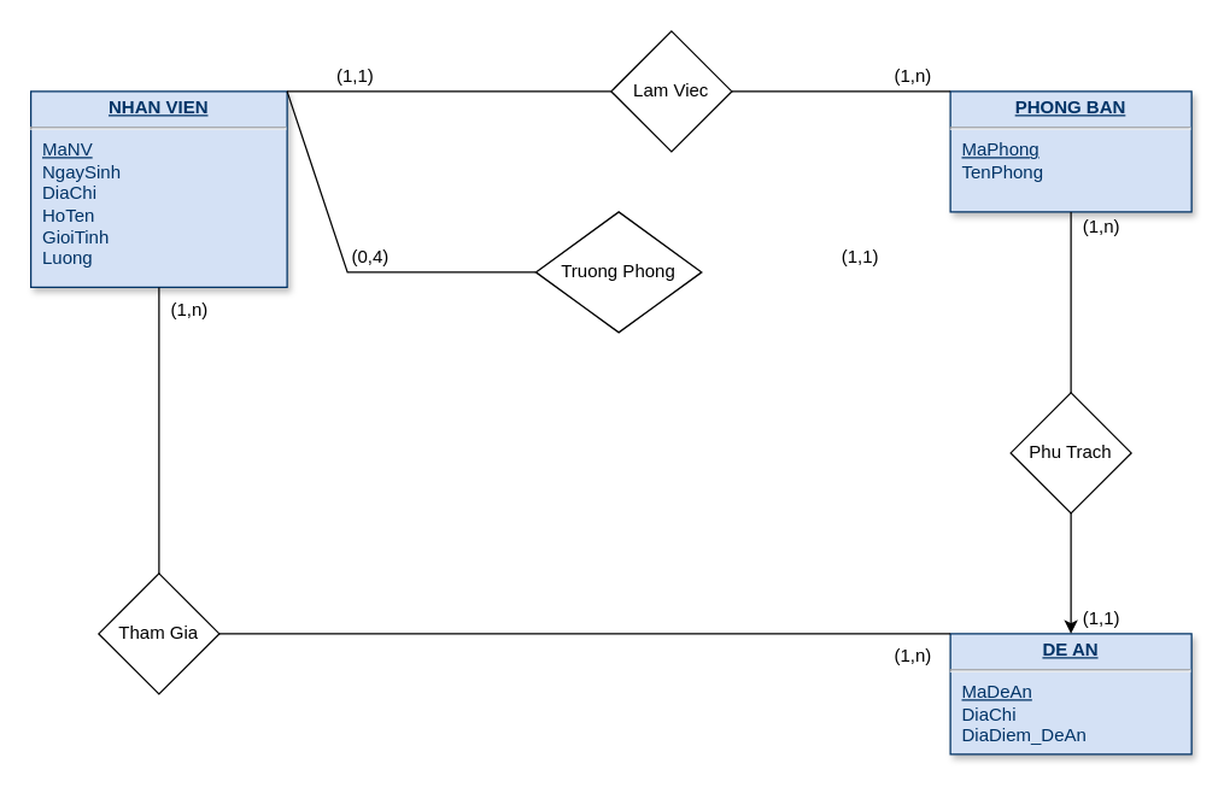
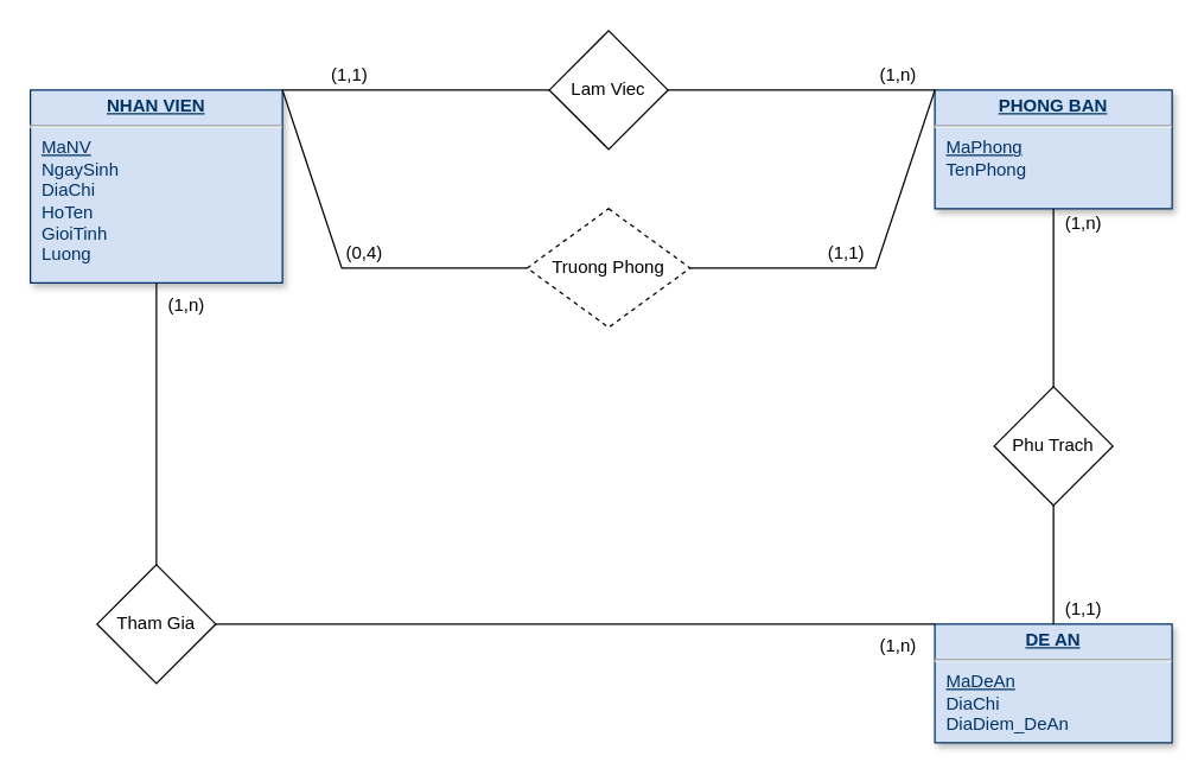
  <mxCell id="0" />
  <mxCell id="1" parent="0" />
  <mxCell id="2" value="&lt;p style=&quot;margin: 0px; margin-top: 4px; text-align: center; text-decoration: underline;&quot;&gt;&lt;b&gt;NHAN VIEN&lt;/b&gt;&lt;/p&gt;&lt;hr&gt;&lt;p style=&quot;margin: 0px; margin-left: 8px;&quot;&gt;&lt;u&gt;MaNV&lt;/u&gt;&lt;/p&gt;&lt;p style=&quot;margin: 0px; margin-left: 8px;&quot;&gt;NgaySinh&lt;/p&gt;&lt;p style=&quot;margin: 0px; margin-left: 8px;&quot;&gt;DiaChi&lt;/p&gt;&lt;p style=&quot;margin: 0px; margin-left: 8px;&quot;&gt;HoTen&lt;/p&gt;&lt;p style=&quot;margin: 0px; margin-left: 8px;&quot;&gt;GioiTinh&lt;/p&gt;&lt;p style=&quot;margin: 0px; margin-left: 8px;&quot;&gt;Luong&lt;/p&gt;&lt;p style=&quot;margin: 0px; margin-left: 8px;&quot;&gt;&lt;u&gt;&lt;br&gt;&lt;/u&gt;&lt;/p&gt;" style="verticalAlign=top;align=left;overflow=fill;fontSize=12;fontFamily=Helvetica;html=1;strokeColor=#003366;shadow=1;fillColor=#D4E1F5;fontColor=#003366" parent="1" vertex="1"><mxGeometry x="20" y="60" width="170" height="130" as="geometry" /></mxCell>
  <mxCell id="3" value="&lt;p style=&quot;margin: 0px; margin-top: 4px; text-align: center; text-decoration: underline;&quot;&gt;&lt;b&gt;PHONG BAN&lt;/b&gt;&lt;/p&gt;&lt;hr&gt;&lt;p style=&quot;margin: 0px; margin-left: 8px;&quot;&gt;&lt;u&gt;MaPhong&lt;/u&gt;&lt;/p&gt;&lt;p style=&quot;margin: 0px; margin-left: 8px;&quot;&gt;TenPhong&lt;/p&gt;" style="verticalAlign=top;align=left;overflow=fill;fontSize=12;fontFamily=Helvetica;html=1;strokeColor=#003366;shadow=1;fillColor=#D4E1F5;fontColor=#003366" vertex="1" parent="1"><mxGeometry x="630" y="60" width="160" height="80" as="geometry" /></mxCell>
  <mxCell id="4" value="&lt;p style=&quot;margin: 0px; margin-top: 4px; text-align: center; text-decoration: underline;&quot;&gt;&lt;b&gt;DE AN&lt;/b&gt;&lt;/p&gt;&lt;hr&gt;&lt;p style=&quot;margin: 0px; margin-left: 8px;&quot;&gt;&lt;u&gt;MaDeAn&lt;/u&gt;&lt;/p&gt;&lt;p style=&quot;margin: 0px; margin-left: 8px;&quot;&gt;DiaChi&lt;/p&gt;&lt;p style=&quot;margin: 0px; margin-left: 8px;&quot;&gt;DiaDiem_DeAn&lt;/p&gt;" style="verticalAlign=top;align=left;overflow=fill;fontSize=12;fontFamily=Helvetica;html=1;strokeColor=#003366;shadow=1;fillColor=#D4E1F5;fontColor=#003366" vertex="1" parent="1"><mxGeometry x="630" y="420" width="160" height="80" as="geometry" /></mxCell>
- <mxCell id="5" value="Lam Viec" style="rhombus;whiteSpace=wrap;html=1;" vertex="1" parent="1"><mxGeometry x="405" y="20" width="80" height="80" as="geometry" /></mxCell>
+ <mxCell id="5" value="Lam Viec" style="rhombus;whiteSpace=wrap;html=1;" vertex="1" parent="1"><mxGeometry x="370" y="20" width="80" height="80" as="geometry" /></mxCell>
  <mxCell id="6" value="Phu Trach" style="rhombus;whiteSpace=wrap;html=1;" vertex="1" parent="1"><mxGeometry x="670" y="260" width="80" height="80" as="geometry" /></mxCell>
  <mxCell id="7" value="Tham Gia" style="rhombus;whiteSpace=wrap;html=1;" vertex="1" parent="1"><mxGeometry x="65" y="380" width="80" height="80" as="geometry" /></mxCell>
- <mxCell id="8" value="Truong Phong" style="rhombus;whiteSpace=wrap;html=1;" vertex="1" parent="1"><mxGeometry x="355" y="140" width="110" height="80" as="geometry" /></mxCell>
+ <mxCell id="8" value="Truong Phong" style="rhombus;whiteSpace=wrap;html=1;dashed=1;" vertex="1" parent="1"><mxGeometry x="355" y="140" width="110" height="80" as="geometry" /></mxCell>
  <mxCell id="9" value="(1,1)" style="text;html=1;align=center;verticalAlign=middle;resizable=0;points=[];autosize=1;strokeColor=none;fillColor=none;" vertex="1" parent="1"><mxGeometry x="210" y="35" width="50" height="30" as="geometry" /></mxCell>
  <mxCell id="10" value="(1,n)" style="text;html=1;align=center;verticalAlign=middle;resizable=0;points=[];autosize=1;strokeColor=none;fillColor=none;" vertex="1" parent="1"><mxGeometry x="580" y="35" width="50" height="30" as="geometry" /></mxCell>
  <mxCell id="11" value="(0,4)" style="text;html=1;align=center;verticalAlign=middle;resizable=0;points=[];autosize=1;strokeColor=none;fillColor=none;" vertex="1" parent="1"><mxGeometry x="220" y="155" width="50" height="30" as="geometry" /></mxCell>
  <mxCell id="12" value="(1,1)" style="text;html=1;align=center;verticalAlign=middle;resizable=0;points=[];autosize=1;strokeColor=none;fillColor=none;" vertex="1" parent="1"><mxGeometry x="545" y="155" width="50" height="30" as="geometry" /></mxCell>
  <mxCell id="13" value="(1,n)" style="text;html=1;align=center;verticalAlign=middle;resizable=0;points=[];autosize=1;strokeColor=none;fillColor=none;" vertex="1" parent="1"><mxGeometry x="705" y="135" width="50" height="30" as="geometry" /></mxCell>
  <mxCell id="14" value="" style="endArrow=none;html=1;rounded=0;exitX=1;exitY=0;exitDx=0;exitDy=0;entryX=0;entryY=0.5;entryDx=0;entryDy=0;" edge="1" parent="1" source="2" target="8"><mxGeometry width="50" height="50" relative="1" as="geometry"><mxPoint x="310" y="430" as="sourcePoint" /><mxPoint x="350" y="180" as="targetPoint" /><Array as="points"><mxPoint x="230" y="180" /></Array></mxGeometry></mxCell>
+ <mxCell id="15" value="" style="endArrow=none;html=1;rounded=0;entryX=0;entryY=0;entryDx=0;entryDy=0;exitX=1;exitY=0.5;exitDx=0;exitDy=0;" edge="1" parent="1" source="8" target="3"><mxGeometry width="50" height="50" relative="1" as="geometry"><mxPoint x="310" y="430" as="sourcePoint" /><mxPoint x="360" y="380" as="targetPoint" /><Array as="points"><mxPoint x="590" y="180" /></Array></mxGeometry></mxCell>
  <mxCell id="16" value="" style="endArrow=none;html=1;rounded=0;exitX=1;exitY=0;exitDx=0;exitDy=0;entryX=0;entryY=0.5;entryDx=0;entryDy=0;" edge="1" parent="1" source="2" target="5"><mxGeometry width="50" height="50" relative="1" as="geometry"><mxPoint x="310" y="430" as="sourcePoint" /><mxPoint x="360" y="380" as="targetPoint" /></mxGeometry></mxCell>
  <mxCell id="17" value="" style="endArrow=none;html=1;rounded=0;exitX=1;exitY=0.5;exitDx=0;exitDy=0;entryX=0;entryY=0;entryDx=0;entryDy=0;" edge="1" parent="1" source="5" target="3"><mxGeometry width="50" height="50" relative="1" as="geometry"><mxPoint x="310" y="430" as="sourcePoint" /><mxPoint x="360" y="380" as="targetPoint" /></mxGeometry></mxCell>
  <mxCell id="18" value="" style="endArrow=none;html=1;rounded=0;exitX=1;exitY=0.5;exitDx=0;exitDy=0;entryX=0;entryY=0;entryDx=0;entryDy=0;" edge="1" parent="1" source="7" target="4"><mxGeometry width="50" height="50" relative="1" as="geometry"><mxPoint x="310" y="430" as="sourcePoint" /><mxPoint x="360" y="380" as="targetPoint" /></mxGeometry></mxCell>
  <mxCell id="19" value="" style="endArrow=none;html=1;rounded=0;exitX=0.5;exitY=1;exitDx=0;exitDy=0;entryX=0.5;entryY=0;entryDx=0;entryDy=0;" edge="1" parent="1" source="2" target="7"><mxGeometry width="50" height="50" relative="1" as="geometry"><mxPoint x="310" y="430" as="sourcePoint" /><mxPoint x="360" y="380" as="targetPoint" /></mxGeometry></mxCell>
- <mxCell id="20" value="" style="endArrow=classic;html=1;rounded=0;entryX=0.5;entryY=0;entryDx=0;entryDy=0;exitX=0.5;exitY=1;exitDx=0;exitDy=0;" edge="1" parent="1" source="6" target="4"><mxGeometry width="50" height="50" relative="1" as="geometry"><mxPoint x="310" y="430" as="sourcePoint" /><mxPoint x="360" y="380" as="targetPoint" /></mxGeometry></mxCell>
+ <mxCell id="20" value="" style="endArrow=none;html=1;rounded=0;entryX=0.5;entryY=0;entryDx=0;entryDy=0;exitX=0.5;exitY=1;exitDx=0;exitDy=0;" edge="1" parent="1" source="6" target="4"><mxGeometry width="50" height="50" relative="1" as="geometry"><mxPoint x="310" y="430" as="sourcePoint" /><mxPoint x="360" y="380" as="targetPoint" /></mxGeometry></mxCell>
  <mxCell id="21" value="" style="endArrow=none;html=1;rounded=0;entryX=0.5;entryY=0;entryDx=0;entryDy=0;exitX=0.5;exitY=1;exitDx=0;exitDy=0;" edge="1" parent="1" source="3" target="6"><mxGeometry width="50" height="50" relative="1" as="geometry"><mxPoint x="310" y="430" as="sourcePoint" /><mxPoint x="360" y="380" as="targetPoint" /></mxGeometry></mxCell>
  <mxCell id="22" value="(1,1)" style="text;html=1;align=center;verticalAlign=middle;resizable=0;points=[];autosize=1;strokeColor=none;fillColor=none;" vertex="1" parent="1"><mxGeometry x="705" y="395" width="50" height="30" as="geometry" /></mxCell>
  <mxCell id="23" value="(1,n)" style="text;html=1;align=center;verticalAlign=middle;resizable=0;points=[];autosize=1;strokeColor=none;fillColor=none;" vertex="1" parent="1"><mxGeometry x="100" y="190" width="50" height="30" as="geometry" /></mxCell>
  <mxCell id="24" value="(1,n)" style="text;html=1;align=center;verticalAlign=middle;resizable=0;points=[];autosize=1;strokeColor=none;fillColor=none;" vertex="1" parent="1"><mxGeometry x="580" y="420" width="50" height="30" as="geometry" /></mxCell>
